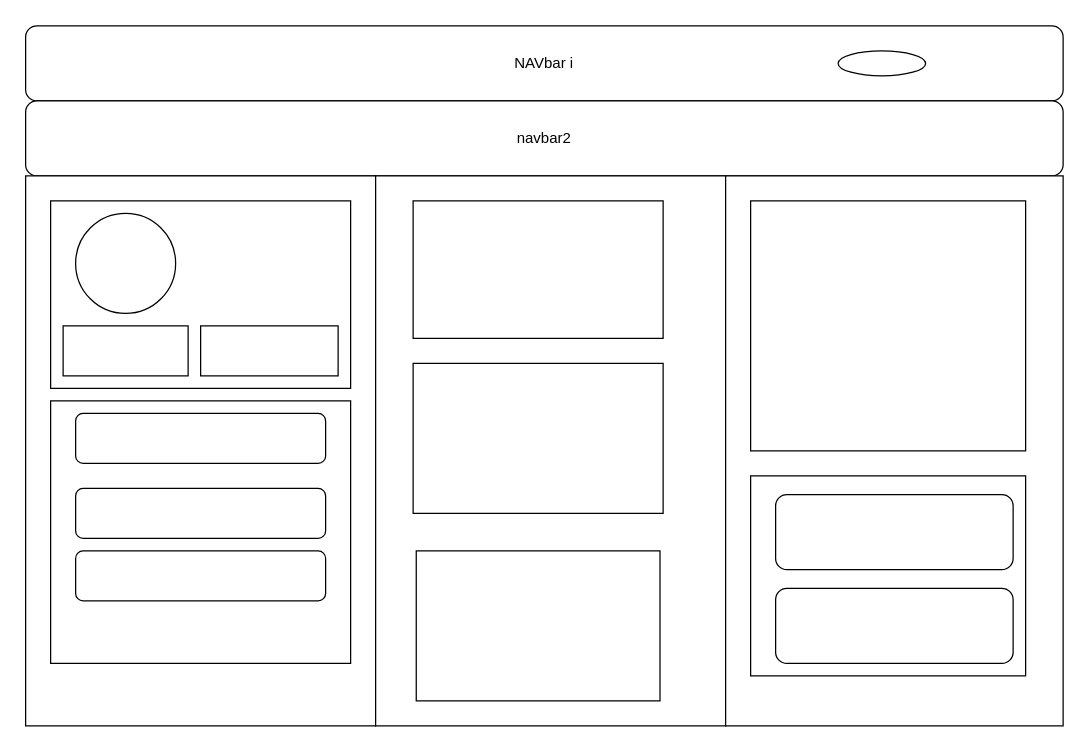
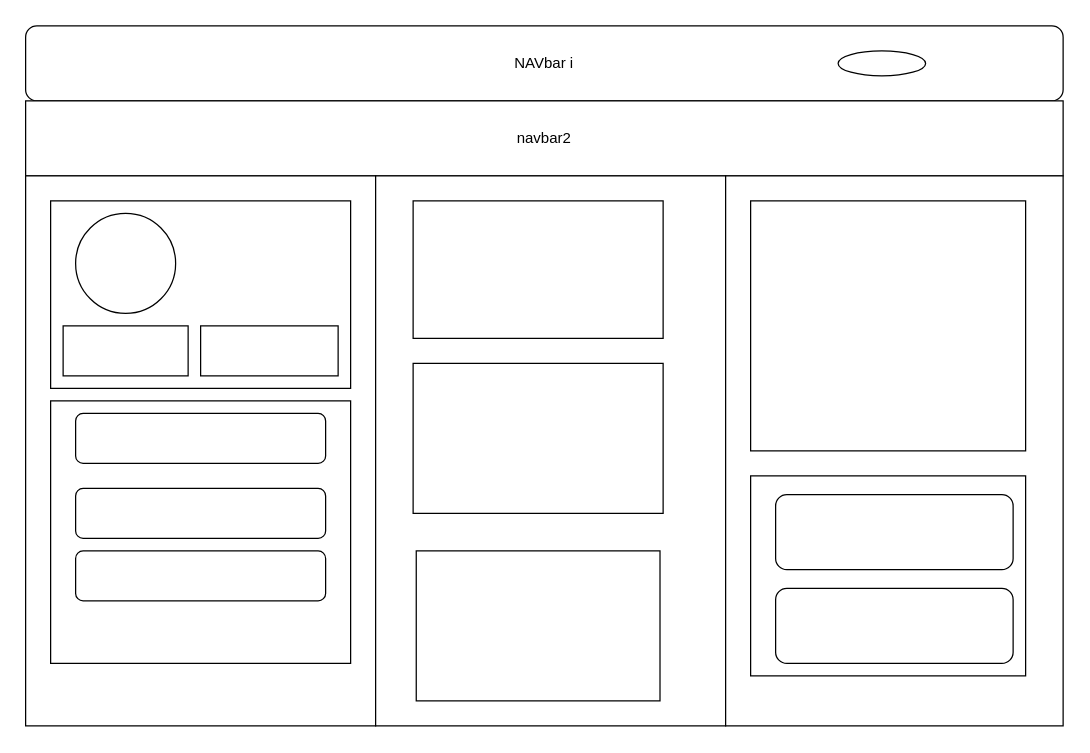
  <mxCell id="0" />
  <mxCell id="1" parent="0" />
  <mxCell id="2" value="NAVbar i" style="rounded=1;whiteSpace=wrap;html=1;" vertex="1" parent="1"><mxGeometry x="20" y="20" width="830" height="60" as="geometry" /></mxCell>
- <mxCell id="3" value="navbar2" style="whiteSpace=wrap;html=1;rounded=1;" vertex="1" parent="1"><mxGeometry x="20" y="80" width="830" height="60" as="geometry" /></mxCell>
+ <mxCell id="3" value="navbar2" style="rounded=0;whiteSpace=wrap;html=1;" vertex="1" parent="1"><mxGeometry x="20" y="80" width="830" height="60" as="geometry" /></mxCell>
  <mxCell id="4" value="" style="rounded=0;whiteSpace=wrap;html=1;" vertex="1" parent="1"><mxGeometry x="20" y="140" width="280" height="440" as="geometry" /></mxCell>
  <mxCell id="5" value="" style="rounded=0;whiteSpace=wrap;html=1;" vertex="1" parent="1"><mxGeometry x="300" y="140" width="280" height="440" as="geometry" /></mxCell>
  <mxCell id="6" value="" style="rounded=0;whiteSpace=wrap;html=1;" vertex="1" parent="1"><mxGeometry x="580" y="140" width="270" height="440" as="geometry" /></mxCell>
  <mxCell id="7" value="" style="rounded=0;whiteSpace=wrap;html=1;" vertex="1" parent="1"><mxGeometry x="40" y="160" width="240" height="150" as="geometry" /></mxCell>
  <mxCell id="8" value="" style="rounded=0;whiteSpace=wrap;html=1;" vertex="1" parent="1"><mxGeometry x="50" y="260" width="100" height="40" as="geometry" /></mxCell>
  <mxCell id="9" value="" style="ellipse;whiteSpace=wrap;html=1;aspect=fixed;" vertex="1" parent="1"><mxGeometry x="60" y="170" width="80" height="80" as="geometry" /></mxCell>
  <mxCell id="10" value="" style="rounded=0;whiteSpace=wrap;html=1;" vertex="1" parent="1"><mxGeometry x="160" y="260" width="110" height="40" as="geometry" /></mxCell>
  <mxCell id="11" value="" style="rounded=0;whiteSpace=wrap;html=1;" vertex="1" parent="1"><mxGeometry x="40" y="320" width="240" height="210" as="geometry" /></mxCell>
  <mxCell id="12" value="" style="rounded=1;whiteSpace=wrap;html=1;" vertex="1" parent="1"><mxGeometry x="60" y="330" width="200" height="40" as="geometry" /></mxCell>
  <mxCell id="13" value="" style="rounded=1;whiteSpace=wrap;html=1;" vertex="1" parent="1"><mxGeometry x="60" y="390" width="200" height="40" as="geometry" /></mxCell>
  <mxCell id="14" value="" style="rounded=1;whiteSpace=wrap;html=1;" vertex="1" parent="1"><mxGeometry x="60" y="440" width="200" height="40" as="geometry" /></mxCell>
  <mxCell id="15" value="" style="rounded=0;whiteSpace=wrap;html=1;" vertex="1" parent="1"><mxGeometry x="330" y="160" width="200" height="110" as="geometry" /></mxCell>
  <mxCell id="16" value="" style="rounded=0;whiteSpace=wrap;html=1;" vertex="1" parent="1"><mxGeometry x="330" y="290" width="200" height="120" as="geometry" /></mxCell>
  <mxCell id="17" value="" style="rounded=0;whiteSpace=wrap;html=1;" vertex="1" parent="1"><mxGeometry x="332.5" y="440" width="195" height="120" as="geometry" /></mxCell>
  <mxCell id="18" value="" style="rounded=0;whiteSpace=wrap;html=1;" vertex="1" parent="1"><mxGeometry x="600" y="160" width="220" height="200" as="geometry" /></mxCell>
  <mxCell id="19" value="" style="rounded=0;whiteSpace=wrap;html=1;" vertex="1" parent="1"><mxGeometry x="600" y="380" width="220" height="160" as="geometry" /></mxCell>
  <mxCell id="20" value="" style="rounded=1;whiteSpace=wrap;html=1;" vertex="1" parent="1"><mxGeometry x="620" y="395" width="190" height="60" as="geometry" /></mxCell>
  <mxCell id="21" value="" style="rounded=1;whiteSpace=wrap;html=1;" vertex="1" parent="1"><mxGeometry x="620" y="470" width="190" height="60" as="geometry" /></mxCell>
  <mxCell id="22" value="" style="ellipse;whiteSpace=wrap;html=1;" vertex="1" parent="1"><mxGeometry x="670" y="40" width="70" height="20" as="geometry" /></mxCell>
